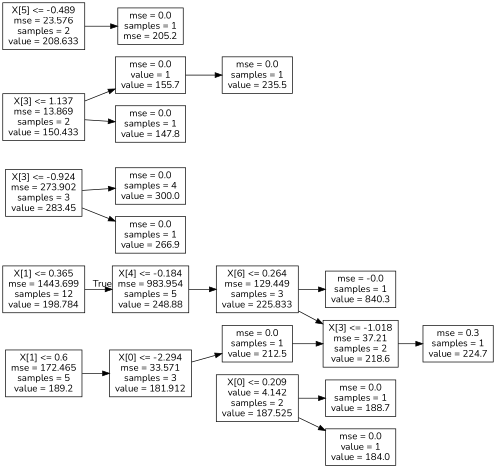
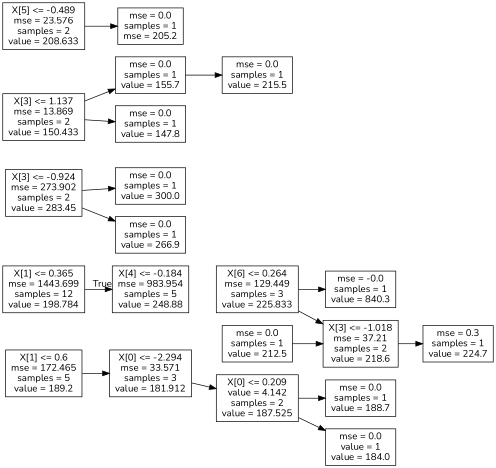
  digraph {
    fontname=Nunito
    rankdir=LR
    node [fontname=Nunito shape=box]
    edge [fontname=Nunito]
    n1 [label="X[1] <= 0.365\nmse = 1443.699\nsamples = 12\nvalue = 198.784"]
    n2 [label="X[4] <= -0.184\nmse = 983.954\nsamples = 5\nvalue = 248.88"]
    n3 [label="X[6] <= 0.264\nmse = 129.449\nsamples = 3\nvalue = 225.833"]
    n4 [label="X[3] <= -1.018\nmse = 37.21\nsamples = 2\nvalue = 218.6"]
    n5 [label="mse = -0.0\nsamples = 1\nvalue = 840.3"]
-   n6 [label="X[3] <= -0.924\nmse = 273.902\nsamples = 3\nvalue = 283.45"]
-   n7 [label="mse = 0.0\nsamples = 4\nvalue = 300.0"]
+   n6 [label="X[3] <= -0.924\nmse = 273.902\nsamples = 2\nvalue = 283.45"]
+   n7 [label="mse = 0.0\nsamples = 1\nvalue = 300.0"]
    n8 [label="mse = 0.0\nsamples = 1\nvalue = 266.9"]
    n9 [label="mse = 0.3\nsamples = 1\nvalue = 224.7"]
    n10 [label="mse = 0.0\nsamples = 1\nvalue = 212.5"]
    n11 [label="X[1] <= 0.6\nmse = 172.465\nsamples = 5\nvalue = 189.2"]
    n12 [label="X[0] <= -2.294\nmse = 33.571\nsamples = 3\nvalue = 181.912"]
    n13 [label="X[3] <= 1.137\nmse = 13.869\nsamples = 2\nvalue = 150.433"]
-   n14 [label="mse = 0.0\nvalue = 1\nvalue = 155.7"]
+   n14 [label="mse = 0.0\nsamples = 1\nvalue = 155.7"]
    n15 [label="mse = 0.0\nsamples = 1\nvalue = 147.8"]
    n16 [label="X[0] <= 0.209\nvalue = 4.142\nsamples = 2\nvalue = 187.525"]
    n17 [label="X[5] <= -0.489\nmse = 23.576\nsamples = 2\nvalue = 208.633"]
    n18 [label="mse = 0.0\nsamples = 1\nmse = 205.2"]
    n19 [label="mse = 0.0\nsamples = 1\nvalue = 188.7"]
    n20 [label="mse = 0.0\nvalue = 1\nvalue = 184.0"]
-   n21 [label="mse = 0.0\nsamples = 1\nvalue = 235.5"]
+   n21 [label="mse = 0.0\nsamples = 1\nvalue = 215.5"]
    n1 -> n2 [headlabel=True labelangle=45 labeldistance=2.5]
-   n2 -> n3
    n3 -> n4
    n3 -> n5
    n4 -> n9
    n6 -> n7
    n6 -> n8
    n10 -> n4
    n11 -> n12
-   n12 -> n10
+   n12 -> n16
    n13 -> n14
    n13 -> n15
    n14 -> n21
    n16 -> n19
    n16 -> n20
    n17 -> n18
  }
